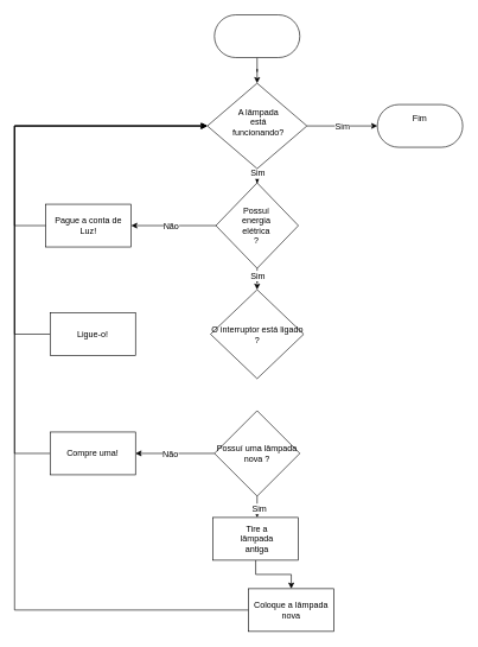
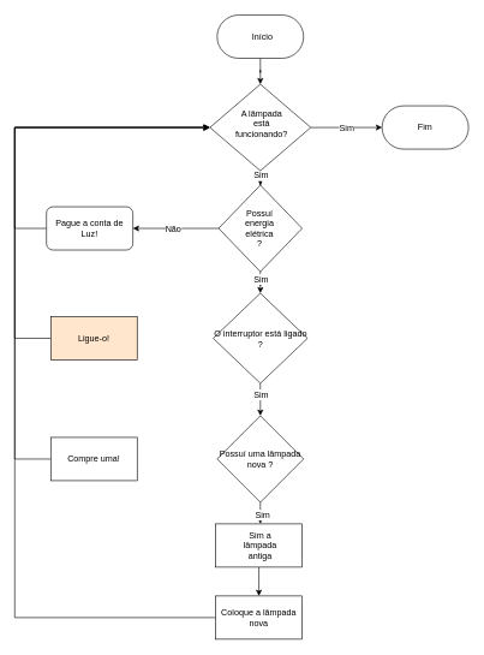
  <mxCell id="0" />
  <mxCell id="1" parent="0" />
  <mxCell id="2" style="edgeStyle=orthogonalEdgeStyle;rounded=0;orthogonalLoop=1;jettySize=auto;html=1;entryX=0.5;entryY=0;entryDx=0;entryDy=0;" edge="1" parent="1" source="3" target="28"><mxGeometry relative="1" as="geometry" /></mxCell>
  <mxCell id="3" value="&lt;div&gt;&lt;br&gt;&lt;/div&gt;&lt;div&gt;&lt;br&gt;&lt;/div&gt;" style="rounded=1;whiteSpace=wrap;html=1;arcSize=50;" vertex="1" parent="1"><mxGeometry x="301" y="20" width="120" height="60" as="geometry" /></mxCell>
+ <mxCell id="4" value="&lt;div&gt;Início&lt;/div&gt;" style="text;html=1;strokeColor=none;fillColor=none;align=center;verticalAlign=middle;whiteSpace=wrap;rounded=0;" vertex="1" parent="1"><mxGeometry x="343.5" y="40" width="40" height="20" as="geometry" /></mxCell>
  <mxCell id="5" style="edgeStyle=orthogonalEdgeStyle;rounded=0;orthogonalLoop=1;jettySize=auto;html=1;entryX=1;entryY=0.5;entryDx=0;entryDy=0;" edge="1" parent="1" source="9" target="19"><mxGeometry relative="1" as="geometry" /></mxCell>
  <mxCell id="6" value="Não" style="text;html=1;resizable=0;points=[];align=center;verticalAlign=middle;labelBackgroundColor=#ffffff;" vertex="1" connectable="0" parent="5"><mxGeometry x="0.196" y="-4" relative="1" as="geometry"><mxPoint x="7" y="4" as="offset" /></mxGeometry></mxCell>
  <mxCell id="7" style="edgeStyle=orthogonalEdgeStyle;rounded=0;orthogonalLoop=1;jettySize=auto;html=1;entryX=0.5;entryY=0;entryDx=0;entryDy=0;" edge="1" parent="1" source="9" target="12"><mxGeometry relative="1" as="geometry" /></mxCell>
  <mxCell id="8" value="Sim" style="text;html=1;resizable=0;points=[];align=center;verticalAlign=middle;labelBackgroundColor=#ffffff;" vertex="1" connectable="0" parent="7"><mxGeometry x="0.2" y="4" relative="1" as="geometry"><mxPoint x="-4" as="offset" /></mxGeometry></mxCell>
  <mxCell id="9" value="" style="rhombus;whiteSpace=wrap;html=1;" vertex="1" parent="1"><mxGeometry x="303" y="256" width="116" height="120" as="geometry" /></mxCell>
+ <mxCell id="10" style="edgeStyle=orthogonalEdgeStyle;rounded=0;orthogonalLoop=1;jettySize=auto;html=1;entryX=0;entryY=0.5;entryDx=0;entryDy=0;" edge="1" parent="1" source="12" target="17"><mxGeometry relative="1" as="geometry" /></mxCell>
+ <mxCell id="11" value="Sim" style="text;html=1;resizable=0;points=[];align=center;verticalAlign=middle;labelBackgroundColor=#ffffff;" vertex="1" connectable="0" parent="10"><mxGeometry x="-0.659" y="-2" relative="1" as="geometry"><mxPoint x="2" y="7.5" as="offset" /></mxGeometry></mxCell>
  <mxCell id="12" value="O interruptor está ligado ?" style="rhombus;whiteSpace=wrap;html=1;" vertex="1" parent="1"><mxGeometry x="295.5" y="406" width="131" height="125" as="geometry" /></mxCell>
- <mxCell id="13" style="edgeStyle=orthogonalEdgeStyle;rounded=0;orthogonalLoop=1;jettySize=auto;html=1;entryX=1;entryY=0.5;entryDx=0;entryDy=0;" edge="1" parent="1" source="17" target="23"><mxGeometry relative="1" as="geometry" /></mxCell>
- <mxCell id="14" value="Não" style="text;html=1;resizable=0;points=[];align=center;verticalAlign=middle;labelBackgroundColor=#ffffff;" vertex="1" connectable="0" parent="13"><mxGeometry x="0.314" y="1" relative="1" as="geometry"><mxPoint x="10.5" y="-1" as="offset" /></mxGeometry></mxCell>
  <mxCell id="15" style="edgeStyle=orthogonalEdgeStyle;rounded=0;orthogonalLoop=1;jettySize=auto;html=1;" edge="1" parent="1" source="17"><mxGeometry relative="1" as="geometry"><mxPoint x="361" y="726" as="targetPoint" /></mxGeometry></mxCell>
  <mxCell id="16" value="Sim" style="text;html=1;resizable=0;points=[];align=center;verticalAlign=middle;labelBackgroundColor=#ffffff;" vertex="1" connectable="0" parent="15"><mxGeometry x="0.2" y="4" relative="1" as="geometry"><mxPoint x="-1.5" y="-0.5" as="offset" /></mxGeometry></mxCell>
  <mxCell id="17" value="Possuí uma lâmpada nova ?" style="rhombus;whiteSpace=wrap;html=1;direction=south;" vertex="1" parent="1"><mxGeometry x="301" y="576" width="120" height="120" as="geometry" /></mxCell>
  <mxCell id="18" style="edgeStyle=orthogonalEdgeStyle;rounded=0;orthogonalLoop=1;jettySize=auto;html=1;entryX=0;entryY=0.5;entryDx=0;entryDy=0;" edge="1" parent="1" source="19" target="28"><mxGeometry relative="1" as="geometry"><Array as="points"><mxPoint x="20" y="316" /><mxPoint x="20" y="176" /></Array></mxGeometry></mxCell>
- <mxCell id="19" value="Pague a conta de Luz!" style="rounded=0;whiteSpace=wrap;html=1;" vertex="1" parent="1"><mxGeometry x="64" y="286" width="120" height="60" as="geometry" /></mxCell>
+ <mxCell id="19" value="Pague a conta de Luz!" style="whiteSpace=wrap;html=1;rounded=1;" vertex="1" parent="1"><mxGeometry x="64" y="286" width="120" height="60" as="geometry" /></mxCell>
  <mxCell id="20" style="edgeStyle=orthogonalEdgeStyle;rounded=0;orthogonalLoop=1;jettySize=auto;html=1;" edge="1" parent="1" source="21"><mxGeometry relative="1" as="geometry"><mxPoint x="290" y="176" as="targetPoint" /><Array as="points"><mxPoint x="20" y="469" /><mxPoint x="20" y="176" /></Array></mxGeometry></mxCell>
- <mxCell id="21" value="&lt;div&gt;Ligue-o!&lt;/div&gt;" style="rounded=0;whiteSpace=wrap;html=1;" vertex="1" parent="1"><mxGeometry x="70" y="438.5" width="120" height="60" as="geometry" /></mxCell>
+ <mxCell id="21" value="&lt;div&gt;Ligue-o!&lt;/div&gt;" style="rounded=0;whiteSpace=wrap;html=1;fillColor=#ffe6cc;" vertex="1" parent="1"><mxGeometry x="70" y="438.5" width="120" height="60" as="geometry" /></mxCell>
  <mxCell id="22" style="edgeStyle=orthogonalEdgeStyle;rounded=0;orthogonalLoop=1;jettySize=auto;html=1;entryX=0;entryY=0.5;entryDx=0;entryDy=0;" edge="1" parent="1" source="23" target="28"><mxGeometry relative="1" as="geometry"><Array as="points"><mxPoint x="20" y="636" /><mxPoint x="20" y="176" /></Array></mxGeometry></mxCell>
  <mxCell id="23" value="Compre uma!" style="rounded=0;whiteSpace=wrap;html=1;" vertex="1" parent="1"><mxGeometry x="70" y="606" width="120" height="60" as="geometry" /></mxCell>
  <mxCell id="24" style="edgeStyle=orthogonalEdgeStyle;rounded=0;orthogonalLoop=1;jettySize=auto;html=1;entryX=0;entryY=0.5;entryDx=0;entryDy=0;" edge="1" parent="1" source="28" target="29"><mxGeometry relative="1" as="geometry" /></mxCell>
  <mxCell id="25" value="Sim" style="text;html=1;resizable=0;points=[];align=center;verticalAlign=middle;labelBackgroundColor=#ffffff;" vertex="1" connectable="0" parent="24"><mxGeometry x="-0.303" relative="1" as="geometry"><mxPoint x="14.5" as="offset" /></mxGeometry></mxCell>
  <mxCell id="26" style="edgeStyle=orthogonalEdgeStyle;rounded=0;orthogonalLoop=1;jettySize=auto;html=1;entryX=0.5;entryY=0;entryDx=0;entryDy=0;" edge="1" parent="1" source="28" target="9"><mxGeometry relative="1" as="geometry" /></mxCell>
  <mxCell id="27" value="Sim" style="text;html=1;resizable=0;points=[];align=center;verticalAlign=middle;labelBackgroundColor=#ffffff;" vertex="1" connectable="0" parent="26"><mxGeometry x="0.522" relative="1" as="geometry"><mxPoint as="offset" /></mxGeometry></mxCell>
  <mxCell id="28" value="" style="rhombus;whiteSpace=wrap;html=1;" vertex="1" parent="1"><mxGeometry x="291" y="116" width="140" height="120" as="geometry" /></mxCell>
  <mxCell id="29" value="" style="rounded=1;whiteSpace=wrap;html=1;arcSize=50;" vertex="1" parent="1"><mxGeometry x="530" y="146" width="120" height="60" as="geometry" /></mxCell>
- <mxCell id="30" value="Fim" style="text;html=1;strokeColor=none;fillColor=none;align=center;verticalAlign=middle;whiteSpace=wrap;rounded=0;" vertex="1" parent="1"><mxGeometry x="570" y="156" width="40" height="20" as="geometry" /></mxCell>
+ <mxCell id="30" value="Fim" style="text;html=1;strokeColor=none;fillColor=none;align=center;verticalAlign=middle;whiteSpace=wrap;rounded=0;" vertex="1" parent="1"><mxGeometry x="570" y="166" width="40" height="20" as="geometry" /></mxCell>
  <mxCell id="31" value="A lâmpada está funcionando?" style="text;html=1;strokeColor=none;fillColor=none;align=center;verticalAlign=middle;whiteSpace=wrap;rounded=0;" vertex="1" parent="1"><mxGeometry x="342.5" y="161" width="40" height="20" as="geometry" /></mxCell>
  <mxCell id="32" value="&lt;div&gt;Possuí energia elétrica ?&lt;/div&gt;" style="text;html=1;strokeColor=none;fillColor=none;align=center;verticalAlign=middle;whiteSpace=wrap;rounded=0;" vertex="1" parent="1"><mxGeometry x="340" y="306" width="40" height="20" as="geometry" /></mxCell>
  <mxCell id="33" style="edgeStyle=orthogonalEdgeStyle;rounded=0;orthogonalLoop=1;jettySize=auto;html=1;entryX=0.5;entryY=0;entryDx=0;entryDy=0;" edge="1" parent="1" source="34" target="37"><mxGeometry relative="1" as="geometry" /></mxCell>
  <mxCell id="34" value="" style="rounded=0;whiteSpace=wrap;html=1;" vertex="1" parent="1"><mxGeometry x="299" y="726" width="120" height="60" as="geometry" /></mxCell>
- <mxCell id="35" value="Tire a lâmpada antiga" style="text;html=1;strokeColor=none;fillColor=none;align=center;verticalAlign=middle;whiteSpace=wrap;rounded=0;" vertex="1" parent="1"><mxGeometry x="341" y="746" width="40" height="20" as="geometry" /></mxCell>
+ <mxCell id="35" value="Sim a lâmpada antiga" style="text;html=1;strokeColor=none;fillColor=none;align=center;verticalAlign=middle;whiteSpace=wrap;rounded=0;" vertex="1" parent="1"><mxGeometry x="341" y="746" width="40" height="20" as="geometry" /></mxCell>
  <mxCell id="36" style="edgeStyle=orthogonalEdgeStyle;rounded=0;orthogonalLoop=1;jettySize=auto;html=1;" edge="1" parent="1" source="37"><mxGeometry relative="1" as="geometry"><mxPoint x="290" y="176" as="targetPoint" /><Array as="points"><mxPoint x="20" y="856" /><mxPoint x="20" y="176" /></Array></mxGeometry></mxCell>
- <mxCell id="37" value="Coloque a lâmpada nova " style="rounded=0;whiteSpace=wrap;html=1;" vertex="1" parent="1"><mxGeometry x="349" y="826" width="120" height="60" as="geometry" /></mxCell>
+ <mxCell id="37" value="Coloque a lâmpada nova " style="rounded=0;whiteSpace=wrap;html=1;" vertex="1" parent="1"><mxGeometry x="299" y="826" width="120" height="60" as="geometry" /></mxCell>
